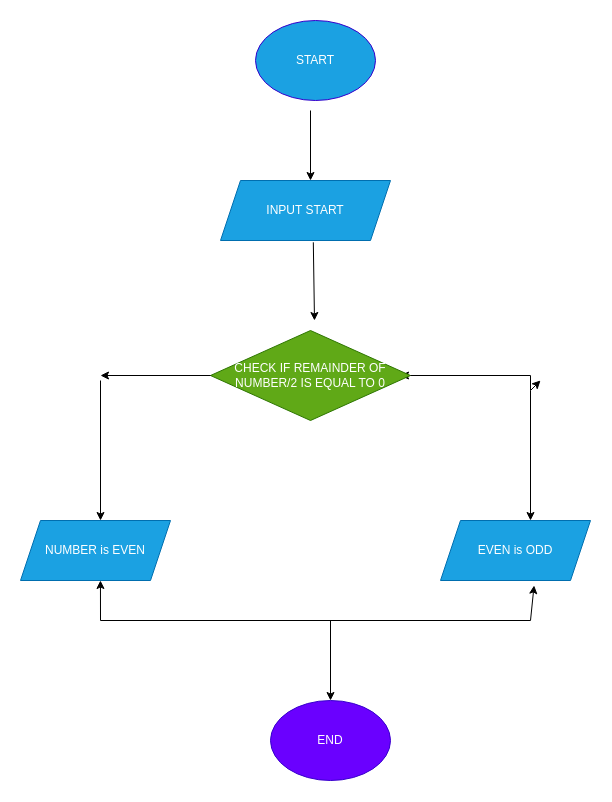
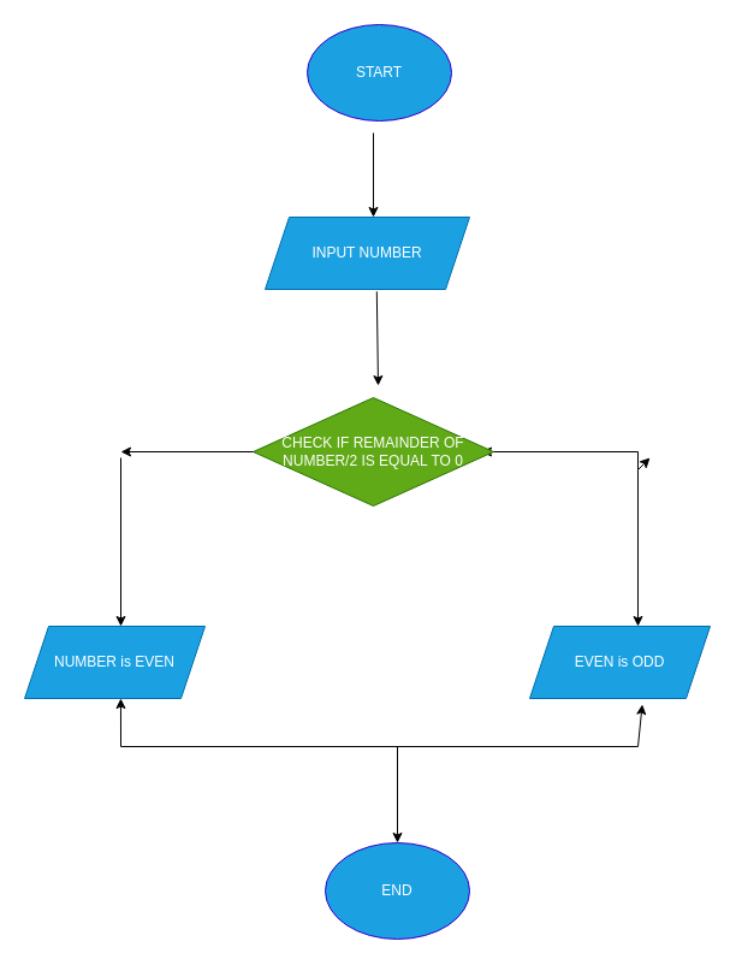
  <mxCell id="0" />
  <mxCell id="1" parent="0" />
  <mxCell id="2" value="START" style="ellipse;whiteSpace=wrap;html=1;fillColor=#1ba1e2;fontColor=#ffffff;strokeColor=#3700CC;" parent="1" vertex="1"><mxGeometry x="255" y="20" width="120" height="80" as="geometry" /></mxCell>
  <mxCell id="3" value="" style="endArrow=classic;html=1;rounded=0;" parent="1" edge="1"><mxGeometry width="50" height="50" relative="1" as="geometry"><mxPoint x="310" y="110" as="sourcePoint" /><mxPoint x="310" y="180" as="targetPoint" /></mxGeometry></mxCell>
- <mxCell id="4" value="INPUT START" style="shape=parallelogram;perimeter=parallelogramPerimeter;whiteSpace=wrap;html=1;fixedSize=1;fillColor=#1ba1e2;fontColor=#ffffff;strokeColor=#006EAF;" parent="1" vertex="1"><mxGeometry x="220" y="180" width="170" height="60" as="geometry" /></mxCell>
+ <mxCell id="4" value="INPUT NUMBER" style="shape=parallelogram;perimeter=parallelogramPerimeter;whiteSpace=wrap;html=1;fixedSize=1;fillColor=#1ba1e2;fontColor=#ffffff;strokeColor=#006EAF;" parent="1" vertex="1"><mxGeometry x="220" y="180" width="170" height="60" as="geometry" /></mxCell>
  <mxCell id="5" value="" style="endArrow=classic;html=1;rounded=0;exitX=0.546;exitY=1.03;exitDx=0;exitDy=0;exitPerimeter=0;" edge="1" parent="1" source="4"><mxGeometry width="50" height="50" relative="1" as="geometry"><mxPoint x="305" y="240" as="sourcePoint" /><mxPoint x="314" y="320" as="targetPoint" /></mxGeometry></mxCell>
  <mxCell id="6" style="edgeStyle=orthogonalEdgeStyle;rounded=0;orthogonalLoop=1;jettySize=auto;html=1;exitX=0;exitY=0.5;exitDx=0;exitDy=0;" edge="1" parent="1" source="8"><mxGeometry relative="1" as="geometry"><mxPoint x="230" y="375" as="targetPoint" /></mxGeometry></mxCell>
  <mxCell id="7" style="edgeStyle=orthogonalEdgeStyle;rounded=0;orthogonalLoop=1;jettySize=auto;html=1;exitX=1;exitY=0.5;exitDx=0;exitDy=0;" edge="1" parent="1" source="8"><mxGeometry relative="1" as="geometry"><mxPoint x="400" y="375" as="targetPoint" /></mxGeometry></mxCell>
  <mxCell id="8" value="CHECK IF REMAINDER OF NUMBER/2 IS EQUAL TO 0" style="rhombus;whiteSpace=wrap;html=1;fillColor=#60a917;fontColor=#ffffff;strokeColor=#2D7600;" vertex="1" parent="1"><mxGeometry x="210" y="330" width="200" height="90" as="geometry" /></mxCell>
  <mxCell id="9" value="" style="endArrow=classic;html=1;rounded=0;exitX=1;exitY=0.5;exitDx=0;exitDy=0;" edge="1" parent="1" source="8"><mxGeometry width="50" height="50" relative="1" as="geometry"><mxPoint x="430" y="380" as="sourcePoint" /><mxPoint x="540" y="380" as="targetPoint" /><Array as="points"><mxPoint x="530" y="375" /><mxPoint x="530" y="390" /></Array></mxGeometry></mxCell>
  <mxCell id="10" value="" style="endArrow=classic;html=1;rounded=0;" edge="1" parent="1"><mxGeometry width="50" height="50" relative="1" as="geometry"><mxPoint x="530" y="390" as="sourcePoint" /><mxPoint x="530" y="520" as="targetPoint" /></mxGeometry></mxCell>
  <mxCell id="11" value="" style="endArrow=classic;html=1;rounded=0;" edge="1" parent="1"><mxGeometry width="50" height="50" relative="1" as="geometry"><mxPoint x="100" y="380" as="sourcePoint" /><mxPoint x="100" y="520" as="targetPoint" /></mxGeometry></mxCell>
  <mxCell id="12" value="NUMBER is EVEN" style="shape=parallelogram;perimeter=parallelogramPerimeter;whiteSpace=wrap;html=1;fixedSize=1;fillColor=#1ba1e2;fontColor=#ffffff;strokeColor=#006EAF;" vertex="1" parent="1"><mxGeometry x="20" y="520" width="150" height="60" as="geometry" /></mxCell>
  <mxCell id="13" value="EVEN is ODD" style="shape=parallelogram;perimeter=parallelogramPerimeter;whiteSpace=wrap;html=1;fixedSize=1;fillColor=#1ba1e2;fontColor=#ffffff;strokeColor=#006EAF;" vertex="1" parent="1"><mxGeometry x="440" y="520" width="150" height="60" as="geometry" /></mxCell>
  <mxCell id="14" value="" style="endArrow=classic;html=1;rounded=0;entryX=0.533;entryY=1;entryDx=0;entryDy=0;entryPerimeter=0;" edge="1" parent="1" target="12"><mxGeometry width="50" height="50" relative="1" as="geometry"><mxPoint x="100" y="620" as="sourcePoint" /><mxPoint x="100" y="590" as="targetPoint" /></mxGeometry></mxCell>
  <mxCell id="15" value="" style="endArrow=none;html=1;rounded=0;" edge="1" parent="1"><mxGeometry width="50" height="50" relative="1" as="geometry"><mxPoint x="100" y="620" as="sourcePoint" /><mxPoint x="530" y="620" as="targetPoint" /></mxGeometry></mxCell>
  <mxCell id="16" value="" style="endArrow=classic;html=1;rounded=0;entryX=0.624;entryY=1.083;entryDx=0;entryDy=0;entryPerimeter=0;" edge="1" parent="1" target="13"><mxGeometry width="50" height="50" relative="1" as="geometry"><mxPoint x="530" y="620" as="sourcePoint" /><mxPoint x="530" y="590" as="targetPoint" /></mxGeometry></mxCell>
  <mxCell id="17" value="" style="endArrow=classic;html=1;rounded=0;" edge="1" parent="1"><mxGeometry width="50" height="50" relative="1" as="geometry"><mxPoint x="330" y="620" as="sourcePoint" /><mxPoint x="330" y="700" as="targetPoint" /></mxGeometry></mxCell>
- <mxCell id="18" value="END" style="ellipse;whiteSpace=wrap;html=1;fillColor=#6a00ff;fontColor=#ffffff;strokeColor=#3700CC;" vertex="1" parent="1"><mxGeometry x="270" y="700" width="120" height="80" as="geometry" /></mxCell>
+ <mxCell id="18" value="END" style="ellipse;whiteSpace=wrap;html=1;fillColor=#1ba1e2;fontColor=#ffffff;strokeColor=#3700CC;" vertex="1" parent="1"><mxGeometry x="270" y="700" width="120" height="80" as="geometry" /></mxCell>
  <mxCell id="19" value="" style="endArrow=classic;html=1;rounded=0;exitX=0;exitY=0.5;exitDx=0;exitDy=0;" edge="1" parent="1" source="8"><mxGeometry width="50" height="50" relative="1" as="geometry"><mxPoint x="260" y="510" as="sourcePoint" /><mxPoint x="100" y="375" as="targetPoint" /></mxGeometry></mxCell>
